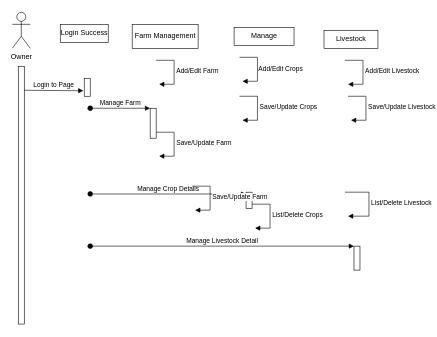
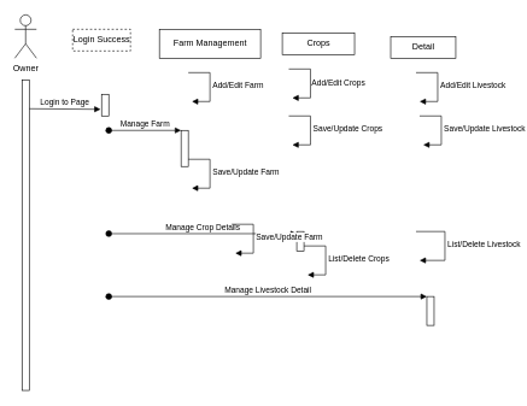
  <mxCell id="0" />
  <mxCell id="1" parent="0" />
  <mxCell id="2" value="" style="html=1;points=[];perimeter=orthogonalPerimeter;" vertex="1" parent="1"><mxGeometry x="30" y="110" width="10" height="430" as="geometry" /></mxCell>
  <mxCell id="3" value="Owner" style="shape=umlActor;verticalLabelPosition=bottom;verticalAlign=top;html=1;" vertex="1" parent="1"><mxGeometry x="20" y="20" width="30" height="60" as="geometry" /></mxCell>
- <mxCell id="4" value="Login Success" style="html=1;" vertex="1" parent="1"><mxGeometry x="100" y="40" width="80" height="30" as="geometry" /></mxCell>
+ <mxCell id="4" value="Login Success" style="html=1;dashed=1;" vertex="1" parent="1"><mxGeometry x="100" y="40" width="80" height="30" as="geometry" /></mxCell>
  <mxCell id="5" value="" style="html=1;points=[];perimeter=orthogonalPerimeter;" vertex="1" parent="1"><mxGeometry x="140" y="130" width="10" height="30" as="geometry" /></mxCell>
  <mxCell id="6" value="Login to Page" style="html=1;verticalAlign=bottom;endArrow=block;entryX=-0.14;entryY=0.693;entryDx=0;entryDy=0;entryPerimeter=0;" edge="1" parent="1" target="5"><mxGeometry width="80" relative="1" as="geometry"><mxPoint x="40" y="150" as="sourcePoint" /><mxPoint x="120" y="150" as="targetPoint" /></mxGeometry></mxCell>
- <mxCell id="7" value="Farm Management" style="html=1;" vertex="1" parent="1"><mxGeometry x="220" y="40" width="110" height="40" as="geometry" /></mxCell>
- <mxCell id="8" value="Manage" style="html=1;" vertex="1" parent="1"><mxGeometry x="390" y="45" width="100" height="30" as="geometry" /></mxCell>
- <mxCell id="9" value="Livestock" style="html=1;" vertex="1" parent="1"><mxGeometry x="540" y="50" width="90" height="30" as="geometry" /></mxCell>
+ <mxCell id="7" value="Farm Management" style="html=1;" vertex="1" parent="1"><mxGeometry x="220" y="40" width="140" height="40" as="geometry" /></mxCell>
+ <mxCell id="8" value="Crops" style="html=1;" vertex="1" parent="1"><mxGeometry x="390" y="45" width="100" height="30" as="geometry" /></mxCell>
+ <mxCell id="9" value="Detail" style="html=1;" vertex="1" parent="1"><mxGeometry x="540" y="50" width="90" height="30" as="geometry" /></mxCell>
  <mxCell id="10" value="Add/Edit Farm" style="edgeStyle=orthogonalEdgeStyle;html=1;align=left;spacingLeft=2;endArrow=block;rounded=0;" edge="1" parent="1"><mxGeometry relative="1" as="geometry"><mxPoint x="260" y="100" as="sourcePoint" /><Array as="points"><mxPoint x="290" y="100" /><mxPoint x="290" y="140" /></Array><mxPoint x="265" y="140" as="targetPoint" /></mxGeometry></mxCell>
  <mxCell id="11" value="&lt;span style=&quot;color: rgb(0 , 0 , 0) ; font-family: &amp;#34;helvetica&amp;#34; ; font-size: 11px ; font-style: normal ; font-weight: 400 ; letter-spacing: normal ; text-align: left ; text-indent: 0px ; text-transform: none ; word-spacing: 0px ; background-color: rgb(255 , 255 , 255) ; display: inline ; float: none&quot;&gt;Add/Edit Crops&lt;/span&gt;" style="text;whiteSpace=wrap;html=1;" vertex="1" parent="1"><mxGeometry x="429" y="100" width="100" height="30" as="geometry" /></mxCell>
  <mxCell id="12" value="" style="edgeStyle=orthogonalEdgeStyle;html=1;align=left;spacingLeft=2;endArrow=block;rounded=0;" edge="1" parent="1"><mxGeometry x="0.158" y="71" relative="1" as="geometry"><mxPoint x="399" y="95" as="sourcePoint" /><Array as="points"><mxPoint x="429" y="95" /><mxPoint x="429" y="135" /></Array><mxPoint x="404" y="135" as="targetPoint" /><mxPoint as="offset" /></mxGeometry></mxCell>
  <mxCell id="13" value="Add/Edit Livestock" style="edgeStyle=orthogonalEdgeStyle;html=1;align=left;spacingLeft=2;endArrow=block;rounded=0;" edge="1" parent="1"><mxGeometry relative="1" as="geometry"><mxPoint x="575" y="100" as="sourcePoint" /><Array as="points"><mxPoint x="605" y="100" /><mxPoint x="605" y="140" /></Array><mxPoint x="580" y="140" as="targetPoint" /></mxGeometry></mxCell>
  <mxCell id="14" value="" style="html=1;points=[];perimeter=orthogonalPerimeter;" vertex="1" parent="1"><mxGeometry x="250" y="180" width="10" height="50" as="geometry" /></mxCell>
  <mxCell id="15" value="Manage Farm" style="html=1;verticalAlign=bottom;startArrow=oval;endArrow=block;startSize=8;" edge="1" target="14" parent="1"><mxGeometry relative="1" as="geometry"><mxPoint x="150" y="180" as="sourcePoint" /></mxGeometry></mxCell>
  <mxCell id="16" value="Save/Update Farm" style="edgeStyle=orthogonalEdgeStyle;html=1;align=left;spacingLeft=2;endArrow=block;rounded=0;" edge="1" parent="1"><mxGeometry relative="1" as="geometry"><mxPoint x="260" y="220" as="sourcePoint" /><Array as="points"><mxPoint x="290" y="220" /><mxPoint x="290" y="260" /></Array><mxPoint x="265" y="260" as="targetPoint" /></mxGeometry></mxCell>
  <mxCell id="17" value="Save/Update Crops" style="edgeStyle=orthogonalEdgeStyle;html=1;align=left;spacingLeft=2;endArrow=block;rounded=0;" edge="1" parent="1"><mxGeometry relative="1" as="geometry"><mxPoint x="399" y="160" as="sourcePoint" /><Array as="points"><mxPoint x="429" y="160" /><mxPoint x="429" y="200" /></Array><mxPoint x="404" y="200" as="targetPoint" /></mxGeometry></mxCell>
  <mxCell id="18" value="Save/Update Livestock" style="edgeStyle=orthogonalEdgeStyle;html=1;align=left;spacingLeft=2;endArrow=block;rounded=0;" edge="1" parent="1"><mxGeometry relative="1" as="geometry"><mxPoint x="580" y="160" as="sourcePoint" /><Array as="points"><mxPoint x="610" y="160" /><mxPoint x="610" y="200" /></Array><mxPoint x="585" y="200" as="targetPoint" /></mxGeometry></mxCell>
  <mxCell id="19" value="" style="html=1;points=[];perimeter=orthogonalPerimeter;" vertex="1" parent="1"><mxGeometry x="410" y="320" width="10" height="27" as="geometry" /></mxCell>
  <mxCell id="20" value="Manage Crop Details" style="html=1;verticalAlign=bottom;startArrow=oval;endArrow=block;startSize=8;" edge="1" parent="1"><mxGeometry relative="1" as="geometry"><mxPoint x="150" y="323" as="sourcePoint" /><mxPoint x="410" y="323" as="targetPoint" /></mxGeometry></mxCell>
  <mxCell id="21" value="List/Delete Crops" style="edgeStyle=orthogonalEdgeStyle;html=1;align=left;spacingLeft=2;endArrow=block;rounded=0;" edge="1" parent="1"><mxGeometry relative="1" as="geometry"><mxPoint x="420" y="340" as="sourcePoint" /><Array as="points"><mxPoint x="450" y="340" /><mxPoint x="450" y="380" /></Array><mxPoint x="425" y="380" as="targetPoint" /></mxGeometry></mxCell>
  <mxCell id="22" value="List/Delete Livestock" style="edgeStyle=orthogonalEdgeStyle;html=1;align=left;spacingLeft=2;endArrow=block;rounded=0;" edge="1" parent="1"><mxGeometry relative="1" as="geometry"><mxPoint x="575" y="320" as="sourcePoint" /><Array as="points"><mxPoint x="615" y="320" /><mxPoint x="615" y="360" /></Array><mxPoint x="580" y="360" as="targetPoint" /></mxGeometry></mxCell>
  <mxCell id="23" value="" style="html=1;points=[];perimeter=orthogonalPerimeter;" vertex="1" parent="1"><mxGeometry x="590" y="410" width="10" height="40" as="geometry" /></mxCell>
  <mxCell id="24" value="Manage Livestock Detail" style="html=1;verticalAlign=bottom;startArrow=oval;endArrow=block;startSize=8;" edge="1" target="23" parent="1"><mxGeometry relative="1" as="geometry"><mxPoint x="150" y="410" as="sourcePoint" /></mxGeometry></mxCell>
  <mxCell id="25" value="Save/Update Farm" style="edgeStyle=orthogonalEdgeStyle;html=1;align=left;spacingLeft=2;endArrow=block;rounded=0;" edge="1" parent="1"><mxGeometry relative="1" as="geometry"><mxPoint x="320" y="310" as="sourcePoint" /><Array as="points"><mxPoint x="350" y="310" /><mxPoint x="350" y="350" /></Array><mxPoint x="325" y="350" as="targetPoint" /></mxGeometry></mxCell>
